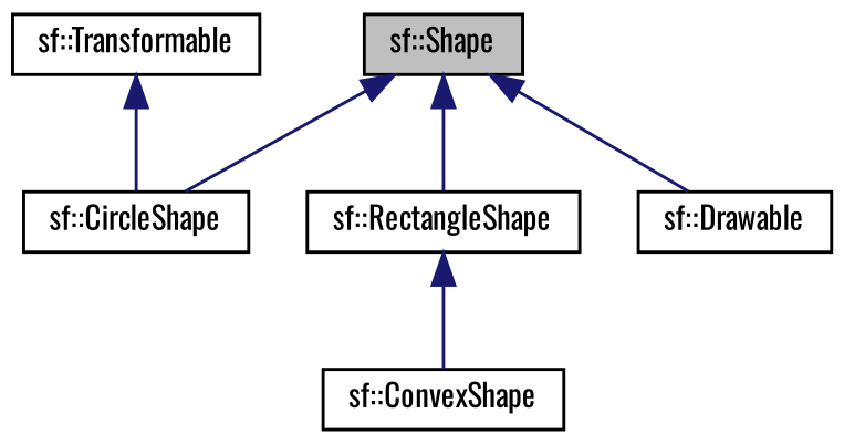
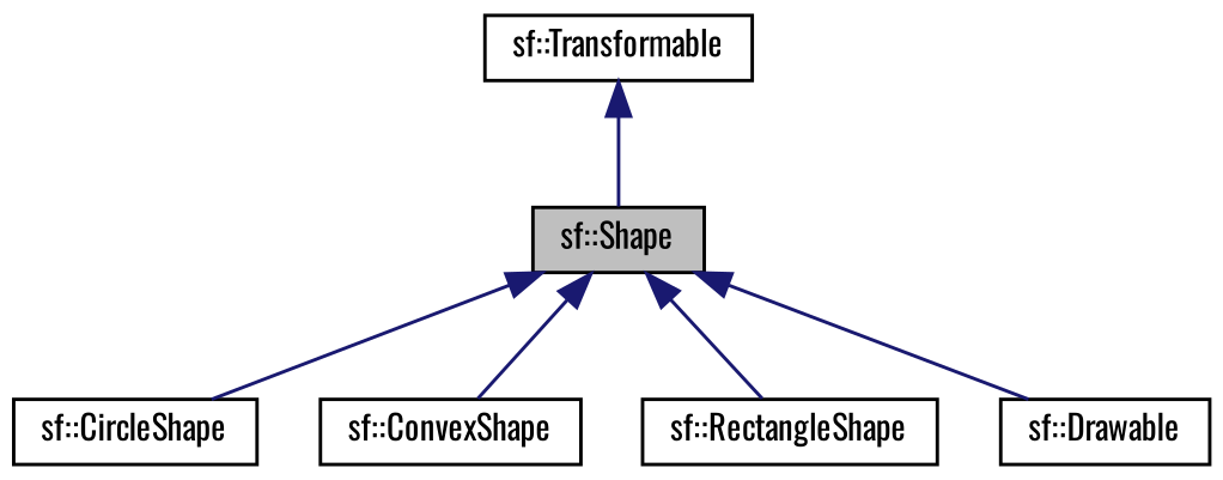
  digraph {
    fontname=Oswald
    node [color=black fillcolor=white fontname=Oswald fontsize=10 shape=record style=filled]
    edge [color=midnightblue dir=back fontname=Oswald fontsize=10 labelfontname=Helvetica labelfontsize=10 style=solid]
    n1 [fillcolor=grey75 fontcolor=black height=0.2 label="sf::Shape" width=0.4]
    n2 [height=0.2 label="sf::CircleShape" width=0.4]
    n3 [height=0.2 label="sf::ConvexShape" width=0.4]
    n4 [height=0.2 label="sf::RectangleShape" width=0.4]
    n5 [height=0.2 label="sf::Drawable" width=0.4]
    n6 [height=0.2 label="sf::Transformable" width=0.4]
    n1 -> n2
-   n4 -> n3
+   n1 -> n3
    n1 -> n4
    n1 -> n5
-   n6 -> n2
+   n6 -> n1
  }
